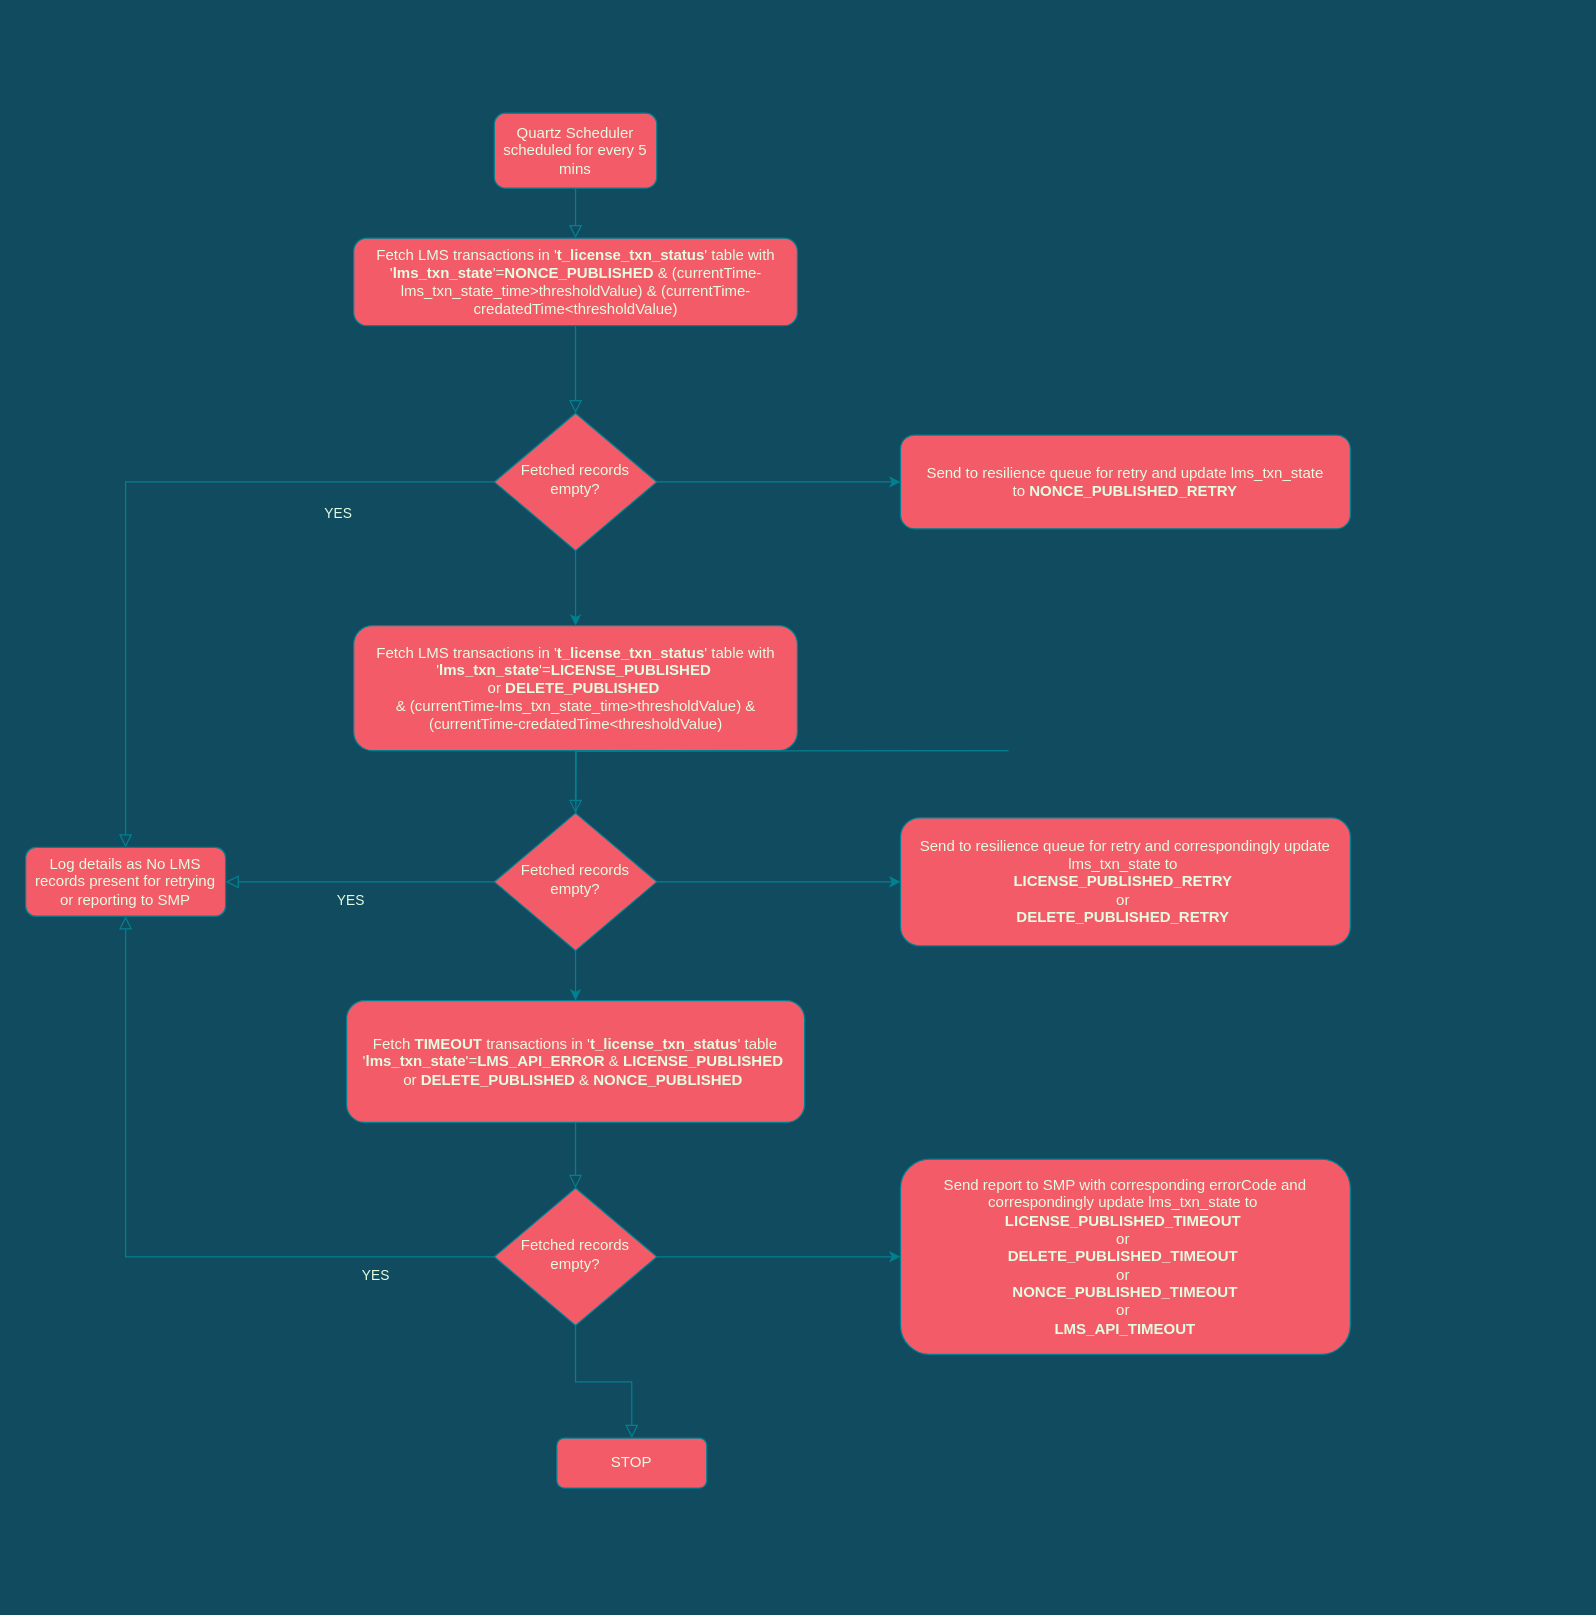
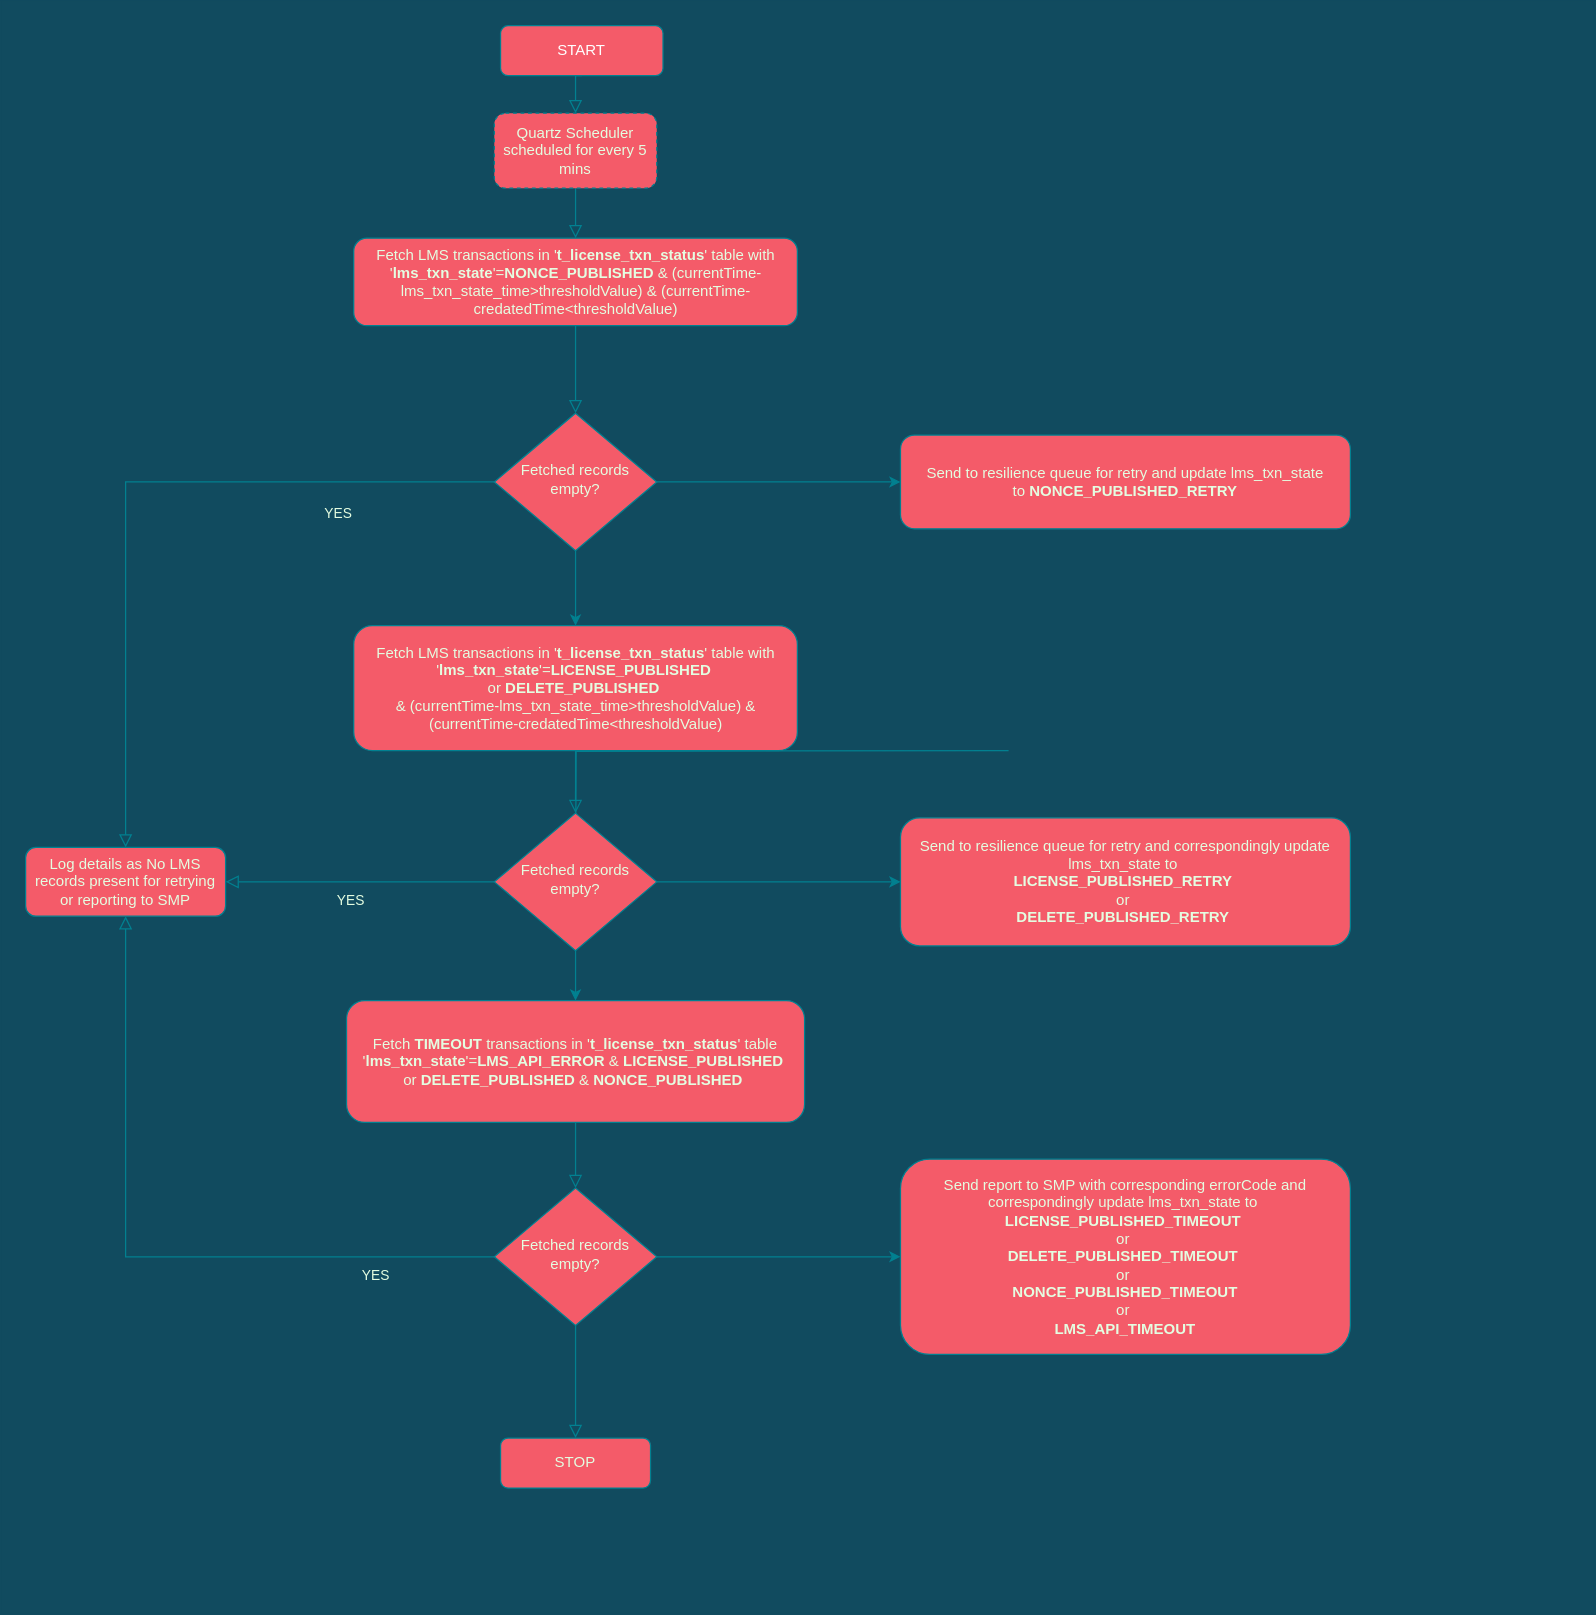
  <mxCell id="0" />
  <mxCell id="1" parent="0" />
  <mxCell id="2" value="" style="rounded=0;html=1;jettySize=auto;orthogonalLoop=1;fontSize=11;endArrow=block;endFill=0;endSize=8;strokeWidth=1;shadow=0;labelBackgroundColor=none;edgeStyle=orthogonalEdgeStyle;strokeColor=#028090;fontColor=#E4FDE1;" parent="1" source="3" target="6" edge="1"><mxGeometry relative="1" as="geometry" /></mxCell>
  <mxCell id="3" value="Fetch LMS transactions in '&lt;b&gt;t_license_txn_status&lt;/b&gt;' table with '&lt;b&gt;lms_txn_state&lt;/b&gt;'=&lt;b&gt;NONCE_PUBLISHED&lt;/b&gt;&amp;nbsp;&amp;amp; (currentTime-lms_txn_state_time&amp;gt;thresholdValue) &amp;amp; (currentTime-credatedTime&amp;lt;thresholdValue)" style="rounded=1;whiteSpace=wrap;html=1;fontSize=12;glass=0;strokeWidth=1;shadow=0;fillColor=#F45B69;fontColor=#E4FDE1;strokeColor=#028090;" parent="1" vertex="1"><mxGeometry x="282.51" y="190" width="355" height="70" as="geometry" /></mxCell>
  <mxCell id="4" value="YES" style="edgeStyle=orthogonalEdgeStyle;rounded=0;html=1;jettySize=auto;orthogonalLoop=1;fontSize=11;endArrow=block;endFill=0;endSize=8;strokeWidth=1;shadow=0;labelBackgroundColor=none;entryX=0.5;entryY=0;entryDx=0;entryDy=0;exitX=0;exitY=0.5;exitDx=0;exitDy=0;strokeColor=#028090;fontColor=#E4FDE1;" parent="1" source="6" target="13" edge="1"><mxGeometry x="-0.575" y="25" relative="1" as="geometry"><mxPoint as="offset" /><mxPoint x="560" y="480" as="targetPoint" /></mxGeometry></mxCell>
  <mxCell id="5" style="edgeStyle=orthogonalEdgeStyle;rounded=0;orthogonalLoop=1;jettySize=auto;html=1;exitX=1;exitY=0.5;exitDx=0;exitDy=0;entryX=0;entryY=0.5;entryDx=0;entryDy=0;labelBackgroundColor=#114B5F;strokeColor=#028090;fontColor=#E4FDE1;" parent="1" source="6" target="15" edge="1"><mxGeometry relative="1" as="geometry" /></mxCell>
  <mxCell id="6" value="Fetched records empty?" style="rhombus;whiteSpace=wrap;html=1;shadow=0;fontFamily=Helvetica;fontSize=12;align=center;strokeWidth=1;spacing=6;spacingTop=-4;fillColor=#F45B69;fontColor=#E4FDE1;strokeColor=#028090;" parent="1" vertex="1"><mxGeometry x="395" y="330" width="130" height="110" as="geometry" /></mxCell>
  <mxCell id="7" value="" style="rounded=0;html=1;jettySize=auto;orthogonalLoop=1;fontSize=11;endArrow=block;endFill=0;endSize=8;strokeWidth=1;shadow=0;labelBackgroundColor=none;edgeStyle=orthogonalEdgeStyle;entryX=0.5;entryY=0;entryDx=0;entryDy=0;exitX=0.5;exitY=1;exitDx=0;exitDy=0;strokeColor=#028090;fontColor=#E4FDE1;" parent="1" source="9" target="3" edge="1"><mxGeometry relative="1" as="geometry"><mxPoint x="460" y="330" as="targetPoint" /><mxPoint x="440" y="170" as="sourcePoint" /></mxGeometry></mxCell>
  <mxCell id="8" value="" style="rounded=0;html=1;jettySize=auto;orthogonalLoop=1;fontSize=11;endArrow=block;endFill=0;endSize=8;strokeWidth=1;shadow=0;labelBackgroundColor=none;edgeStyle=orthogonalEdgeStyle;entryX=0.5;entryY=0;entryDx=0;entryDy=0;strokeColor=#028090;fontColor=#E4FDE1;" parent="1" edge="1"><mxGeometry relative="1" as="geometry"><mxPoint x="460" y="700" as="targetPoint" /><mxPoint x="806.5" y="600" as="sourcePoint" /></mxGeometry></mxCell>
- <mxCell id="9" value="Quartz Scheduler scheduled for every 5 mins" style="rounded=1;whiteSpace=wrap;html=1;fontSize=12;glass=0;strokeWidth=1;shadow=0;fillColor=#F45B69;fontColor=#E4FDE1;strokeColor=#028090;" parent="1" vertex="1"><mxGeometry x="395" y="90" width="130" height="60" as="geometry" /></mxCell>
- <mxCell id="12" value="STOP" style="rounded=1;whiteSpace=wrap;html=1;fontSize=12;glass=0;strokeWidth=1;shadow=0;fillColor=#F45B69;fontColor=#E4FDE1;strokeColor=#028090;" parent="1" vertex="1"><mxGeometry x="445.01" y="1150" width="120" height="40" as="geometry" /></mxCell>
+ <mxCell id="9" value="Quartz Scheduler scheduled for every 5 mins" style="rounded=1;whiteSpace=wrap;html=1;fontSize=12;glass=0;strokeWidth=1;shadow=0;fillColor=#F45B69;fontColor=#E4FDE1;strokeColor=#028090;dashed=1;" parent="1" vertex="1"><mxGeometry x="395" y="90" width="130" height="60" as="geometry" /></mxCell>
+ <mxCell id="10" value="" style="rounded=0;html=1;jettySize=auto;orthogonalLoop=1;fontSize=11;endArrow=block;endFill=0;endSize=8;strokeWidth=1;shadow=0;labelBackgroundColor=none;edgeStyle=orthogonalEdgeStyle;entryX=0.5;entryY=0;entryDx=0;entryDy=0;exitX=0.5;exitY=1;exitDx=0;exitDy=0;strokeColor=#028090;fontColor=#E4FDE1;" parent="1" source="11" target="9" edge="1"><mxGeometry relative="1" as="geometry"><mxPoint x="460" y="50" as="targetPoint" /><mxPoint x="460" y="-60" as="sourcePoint" /></mxGeometry></mxCell>
+ <mxCell id="11" value="&lt;font color=&quot;#ffffff&quot;&gt;START&lt;/font&gt;" style="rounded=1;whiteSpace=wrap;html=1;fontSize=12;glass=0;strokeWidth=1;shadow=0;fillColor=#F45B69;strokeColor=#028090;fontColor=#E4FDE1;" parent="1" vertex="1"><mxGeometry x="400.01" y="20" width="129.99" height="40" as="geometry" /></mxCell>
+ <mxCell id="12" value="STOP" style="rounded=1;whiteSpace=wrap;html=1;fontSize=12;glass=0;strokeWidth=1;shadow=0;fillColor=#F45B69;fontColor=#E4FDE1;strokeColor=#028090;" parent="1" vertex="1"><mxGeometry x="400.01" y="1150" width="120" height="40" as="geometry" /></mxCell>
  <mxCell id="13" value="Log details as No LMS records present for retrying or reporting to SMP" style="rounded=1;whiteSpace=wrap;html=1;fontSize=12;glass=0;strokeWidth=1;shadow=0;fillColor=#F45B69;fontColor=#E4FDE1;strokeColor=#028090;" parent="1" vertex="1"><mxGeometry x="20" y="677.5" width="160" height="55" as="geometry" /></mxCell>
  <mxCell id="14" style="edgeStyle=orthogonalEdgeStyle;shape=arrow;rounded=0;orthogonalLoop=1;jettySize=auto;html=1;exitX=0.5;exitY=1;exitDx=0;exitDy=0;strokeColor=#028090;fillColor=none;labelBackgroundColor=#114B5F;fontColor=#E4FDE1;" parent="1" edge="1"><mxGeometry relative="1" as="geometry"><mxPoint x="1255" y="1270" as="sourcePoint" /><mxPoint x="1255" y="1270" as="targetPoint" /></mxGeometry></mxCell>
  <mxCell id="15" value="Send to resilience queue for retry and update lms_txn_state to&amp;nbsp;&lt;b&gt;NONCE_PUBLISHED_RETRY&lt;/b&gt;" style="rounded=1;whiteSpace=wrap;html=1;fontSize=12;glass=0;strokeWidth=1;shadow=0;fillColor=#F45B69;fontColor=#E4FDE1;strokeColor=#028090;" parent="1" vertex="1"><mxGeometry x="720" y="347.5" width="360" height="75" as="geometry" /></mxCell>
  <mxCell id="16" value="Fetch LMS transactions in '&lt;b&gt;t_license_txn_status&lt;/b&gt;' table with '&lt;b&gt;lms_txn_state&lt;/b&gt;'=&lt;b&gt;LICENSE_PUBLISHED&lt;/b&gt;&amp;nbsp; or&amp;nbsp;&lt;b&gt;DELETE_PUBLISHED&amp;nbsp;&lt;/b&gt;&lt;br&gt;&amp;amp; (currentTime-lms_txn_state_time&amp;gt;thresholdValue) &amp;amp; (currentTime-credatedTime&amp;lt;thresholdValue)" style="rounded=1;whiteSpace=wrap;html=1;fontSize=12;glass=0;strokeWidth=1;shadow=0;fillColor=#F45B69;fontColor=#E4FDE1;strokeColor=#028090;" vertex="1" parent="1"><mxGeometry x="282.51" y="500" width="355" height="100" as="geometry" /></mxCell>
  <mxCell id="17" value="Fetch &lt;b&gt;TIMEOUT &lt;/b&gt;transactions in '&lt;b&gt;t_license_txn_status&lt;/b&gt;' table&lt;br&gt;'&lt;b&gt;lms_txn_state&lt;/b&gt;'=&lt;b&gt;LMS_API_ERROR&amp;nbsp;&lt;/b&gt;&amp;amp; &lt;b&gt;LICENSE_PUBLISHED&lt;/b&gt;&amp;nbsp; or&amp;nbsp;&lt;b&gt;DELETE_PUBLISHED&amp;nbsp;&lt;/b&gt;&amp;amp; &lt;b&gt;NONCE_PUBLISHED&amp;nbsp;&lt;/b&gt;" style="rounded=1;whiteSpace=wrap;html=1;fontSize=12;glass=0;strokeWidth=1;shadow=0;fillColor=#F45B69;fontColor=#E4FDE1;strokeColor=#028090;" vertex="1" parent="1"><mxGeometry x="276.77" y="800" width="366.49" height="97.5" as="geometry" /></mxCell>
  <mxCell id="18" style="edgeStyle=orthogonalEdgeStyle;rounded=0;orthogonalLoop=1;jettySize=auto;html=1;exitX=0.5;exitY=1;exitDx=0;exitDy=0;entryX=0.5;entryY=0;entryDx=0;entryDy=0;labelBackgroundColor=#114B5F;strokeColor=#028090;fontColor=#E4FDE1;" edge="1" parent="1" source="6" target="16"><mxGeometry relative="1" as="geometry"><mxPoint x="470" y="480" as="sourcePoint" /><mxPoint x="460" y="530" as="targetPoint" /></mxGeometry></mxCell>
  <mxCell id="19" value="Fetched records empty?" style="rhombus;whiteSpace=wrap;html=1;shadow=0;fontFamily=Helvetica;fontSize=12;align=center;strokeWidth=1;spacing=6;spacingTop=-4;fillColor=#F45B69;fontColor=#E4FDE1;strokeColor=#028090;" vertex="1" parent="1"><mxGeometry x="395" y="650" width="130" height="110" as="geometry" /></mxCell>
  <mxCell id="20" value="" style="rounded=0;html=1;jettySize=auto;orthogonalLoop=1;fontSize=11;endArrow=block;endFill=0;endSize=8;strokeWidth=1;shadow=0;labelBackgroundColor=none;edgeStyle=orthogonalEdgeStyle;exitX=0.5;exitY=1;exitDx=0;exitDy=0;entryX=0.5;entryY=0;entryDx=0;entryDy=0;strokeColor=#028090;fontColor=#E4FDE1;" edge="1" parent="1" source="16" target="19"><mxGeometry relative="1" as="geometry"><mxPoint x="470" y="330" as="sourcePoint" /><mxPoint x="470" y="370" as="targetPoint" /></mxGeometry></mxCell>
  <mxCell id="21" style="edgeStyle=orthogonalEdgeStyle;rounded=0;orthogonalLoop=1;jettySize=auto;html=1;exitX=0.5;exitY=1;exitDx=0;exitDy=0;entryX=0.5;entryY=0;entryDx=0;entryDy=0;labelBackgroundColor=#114B5F;strokeColor=#028090;fontColor=#E4FDE1;" edge="1" parent="1" source="19" target="17"><mxGeometry relative="1" as="geometry"><mxPoint x="470" y="480" as="sourcePoint" /><mxPoint x="460" y="800" as="targetPoint" /></mxGeometry></mxCell>
  <mxCell id="22" style="edgeStyle=orthogonalEdgeStyle;rounded=0;orthogonalLoop=1;jettySize=auto;html=1;exitX=1;exitY=0.5;exitDx=0;exitDy=0;entryX=0;entryY=0.5;entryDx=0;entryDy=0;labelBackgroundColor=#114B5F;strokeColor=#028090;fontColor=#E4FDE1;" edge="1" parent="1" target="23" source="19"><mxGeometry relative="1" as="geometry"><mxPoint x="540" y="705" as="sourcePoint" /></mxGeometry></mxCell>
  <mxCell id="23" value="Send to resilience queue for retry and correspondingly update lms_txn_state to&amp;nbsp;&lt;br&gt;&lt;b&gt;LICENSE_PUBLISHED_RETRY&lt;/b&gt;&amp;nbsp;&lt;br&gt;or&amp;nbsp;&lt;br&gt;&lt;b&gt;DELETE_PUBLISHED_RETRY&amp;nbsp;&lt;/b&gt;" style="rounded=1;whiteSpace=wrap;html=1;fontSize=12;glass=0;strokeWidth=1;shadow=0;fillColor=#F45B69;fontColor=#E4FDE1;strokeColor=#028090;" vertex="1" parent="1"><mxGeometry x="720" y="653.75" width="360" height="102.5" as="geometry" /></mxCell>
  <mxCell id="24" value="YES" style="edgeStyle=orthogonalEdgeStyle;rounded=0;html=1;jettySize=auto;orthogonalLoop=1;fontSize=11;endArrow=block;endFill=0;endSize=8;strokeWidth=1;shadow=0;labelBackgroundColor=none;entryX=1;entryY=0.5;entryDx=0;entryDy=0;exitX=0;exitY=0.5;exitDx=0;exitDy=0;strokeColor=#028090;fontColor=#E4FDE1;" edge="1" parent="1" source="19" target="13"><mxGeometry x="0.07" y="15" relative="1" as="geometry"><mxPoint as="offset" /><mxPoint x="-70" y="704.5" as="targetPoint" /><mxPoint x="345" y="704.5" as="sourcePoint" /></mxGeometry></mxCell>
  <mxCell id="25" value="Fetched records empty?" style="rhombus;whiteSpace=wrap;html=1;shadow=0;fontFamily=Helvetica;fontSize=12;align=center;strokeWidth=1;spacing=6;spacingTop=-4;fillColor=#F45B69;fontColor=#E4FDE1;strokeColor=#028090;" vertex="1" parent="1"><mxGeometry x="395.01" y="950" width="130" height="110" as="geometry" /></mxCell>
  <mxCell id="26" value="" style="rounded=0;html=1;jettySize=auto;orthogonalLoop=1;fontSize=11;endArrow=block;endFill=0;endSize=8;strokeWidth=1;shadow=0;labelBackgroundColor=none;edgeStyle=orthogonalEdgeStyle;exitX=0.5;exitY=1;exitDx=0;exitDy=0;entryX=0.5;entryY=0;entryDx=0;entryDy=0;strokeColor=#028090;fontColor=#E4FDE1;" edge="1" parent="1" target="25" source="17"><mxGeometry relative="1" as="geometry"><mxPoint x="465.02" y="890" as="sourcePoint" /><mxPoint x="475.01" y="660" as="targetPoint" /></mxGeometry></mxCell>
  <mxCell id="27" style="edgeStyle=orthogonalEdgeStyle;rounded=0;orthogonalLoop=1;jettySize=auto;html=1;exitX=1;exitY=0.5;exitDx=0;exitDy=0;entryX=0;entryY=0.5;entryDx=0;entryDy=0;labelBackgroundColor=#114B5F;strokeColor=#028090;fontColor=#E4FDE1;" edge="1" parent="1" source="25" target="28"><mxGeometry relative="1" as="geometry"><mxPoint x="545.01" y="995" as="sourcePoint" /></mxGeometry></mxCell>
  <mxCell id="28" value="Send report to SMP with corresponding errorCode and correspondingly update lms_txn_state to&amp;nbsp;&lt;br&gt;&lt;b&gt;LICENSE_PUBLISHED_TIMEOUT&lt;/b&gt;&amp;nbsp;&lt;br&gt;or&amp;nbsp;&lt;br&gt;&lt;b&gt;DELETE_PUBLISHED_TIMEOUT&amp;nbsp;&lt;br&gt;&lt;/b&gt;or&amp;nbsp;&lt;b&gt;&lt;br&gt;&amp;nbsp;NONCE_PUBLISHED_TIMEOUT&amp;nbsp;&lt;br&gt;&lt;/b&gt;or&amp;nbsp;&lt;b&gt;&lt;br&gt;&amp;nbsp;LMS_API_TIMEOUT&amp;nbsp;&lt;/b&gt;" style="rounded=1;whiteSpace=wrap;html=1;fontSize=12;glass=0;strokeWidth=1;shadow=0;fillColor=#F45B69;fontColor=#E4FDE1;strokeColor=#028090;" vertex="1" parent="1"><mxGeometry x="720" y="926.87" width="360" height="156.25" as="geometry" /></mxCell>
  <mxCell id="29" value="YES" style="edgeStyle=orthogonalEdgeStyle;rounded=0;html=1;jettySize=auto;orthogonalLoop=1;fontSize=11;endArrow=block;endFill=0;endSize=8;strokeWidth=1;shadow=0;labelBackgroundColor=none;entryX=0.5;entryY=1;entryDx=0;entryDy=0;exitX=0;exitY=0.5;exitDx=0;exitDy=0;strokeColor=#028090;fontColor=#E4FDE1;" edge="1" parent="1" source="25" target="13"><mxGeometry x="-0.665" y="15" relative="1" as="geometry"><mxPoint as="offset" /><mxPoint x="-125" y="995" as="targetPoint" /><mxPoint x="362.5" y="990.5" as="sourcePoint" /><Array as="points" /></mxGeometry></mxCell>
  <mxCell id="30" value="" style="rounded=0;html=1;jettySize=auto;orthogonalLoop=1;fontSize=11;endArrow=block;endFill=0;endSize=8;strokeWidth=1;shadow=0;labelBackgroundColor=none;edgeStyle=orthogonalEdgeStyle;exitX=0.5;exitY=1;exitDx=0;exitDy=0;entryX=0.5;entryY=0;entryDx=0;entryDy=0;strokeColor=#028090;fontColor=#E4FDE1;" edge="1" parent="1" source="25" target="12"><mxGeometry relative="1" as="geometry"><mxPoint x="470.015" y="887.5" as="sourcePoint" /><mxPoint x="470" y="950" as="targetPoint" /></mxGeometry></mxCell>
